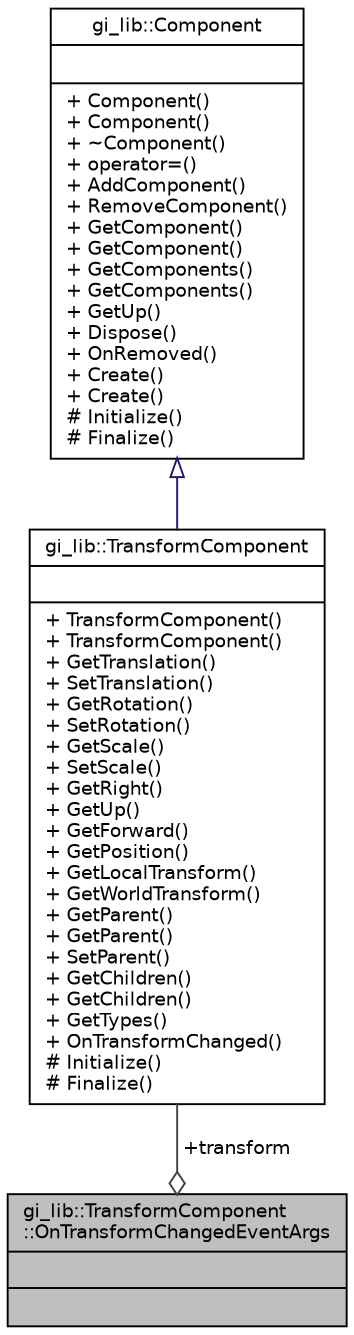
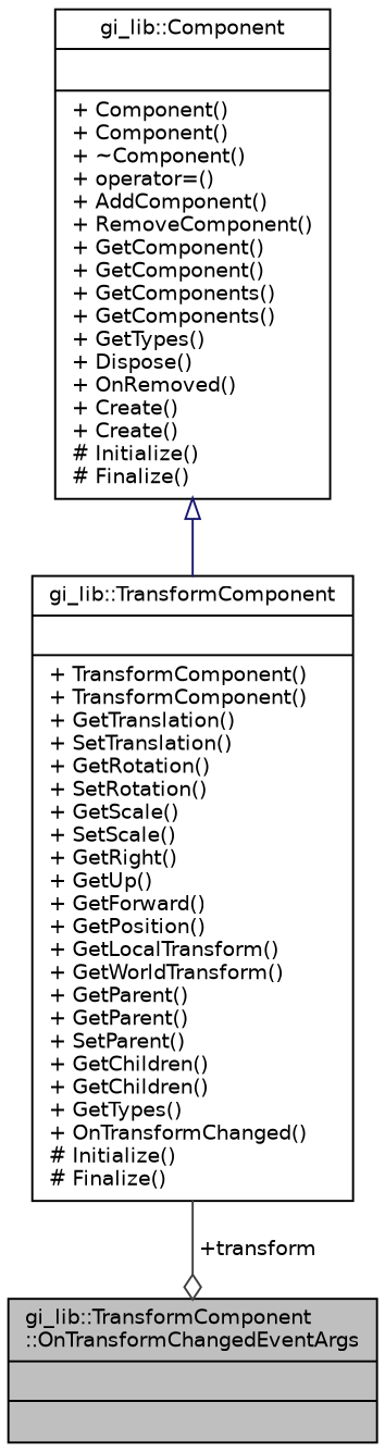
  digraph {
    node [color=black fillcolor=white fontname=Helvetica fontsize=10 shape=record style=filled]
    edge [fontname=Helvetica fontsize=10 labelfontname=Helvetica labelfontsize=10 style=solid]
    n1 [fillcolor=grey75 fontcolor=black height=0.2 label="{gi_lib::TransformComponent\l::OnTransformChangedEventArgs\n||}" width=0.4]
    n2 [height=0.2 label="{gi_lib::TransformComponent\n||+ TransformComponent()\l+ TransformComponent()\l+ GetTranslation()\l+ SetTranslation()\l+ GetRotation()\l+ SetRotation()\l+ GetScale()\l+ SetScale()\l+ GetRight()\l+ GetUp()\l+ GetForward()\l+ GetPosition()\l+ GetLocalTransform()\l+ GetWorldTransform()\l+ GetParent()\l+ GetParent()\l+ SetParent()\l+ GetChildren()\l+ GetChildren()\l+ GetTypes()\l+ OnTransformChanged()\l# Initialize()\l# Finalize()\l}" width=0.4]
-   n3 [height=0.2 label="{gi_lib::Component\n||+ Component()\l+ Component()\l+ ~Component()\l+ operator=()\l+ AddComponent()\l+ RemoveComponent()\l+ GetComponent()\l+ GetComponent()\l+ GetComponents()\l+ GetComponents()\l+ GetUp()\l+ Dispose()\l+ OnRemoved()\l+ Create()\l+ Create()\l# Initialize()\l# Finalize()\l}" width=0.4]
+   n3 [height=0.2 label="{gi_lib::Component\n||+ Component()\l+ Component()\l+ ~Component()\l+ operator=()\l+ AddComponent()\l+ RemoveComponent()\l+ GetComponent()\l+ GetComponent()\l+ GetComponents()\l+ GetComponents()\l+ GetTypes()\l+ Dispose()\l+ OnRemoved()\l+ Create()\l+ Create()\l# Initialize()\l# Finalize()\l}" width=0.4]
    n2 -> n1 [arrowhead=odiamond color=grey25 label=" +transform"]
    n3 -> n2 [arrowtail=onormal color=midnightblue dir=back]
  }
